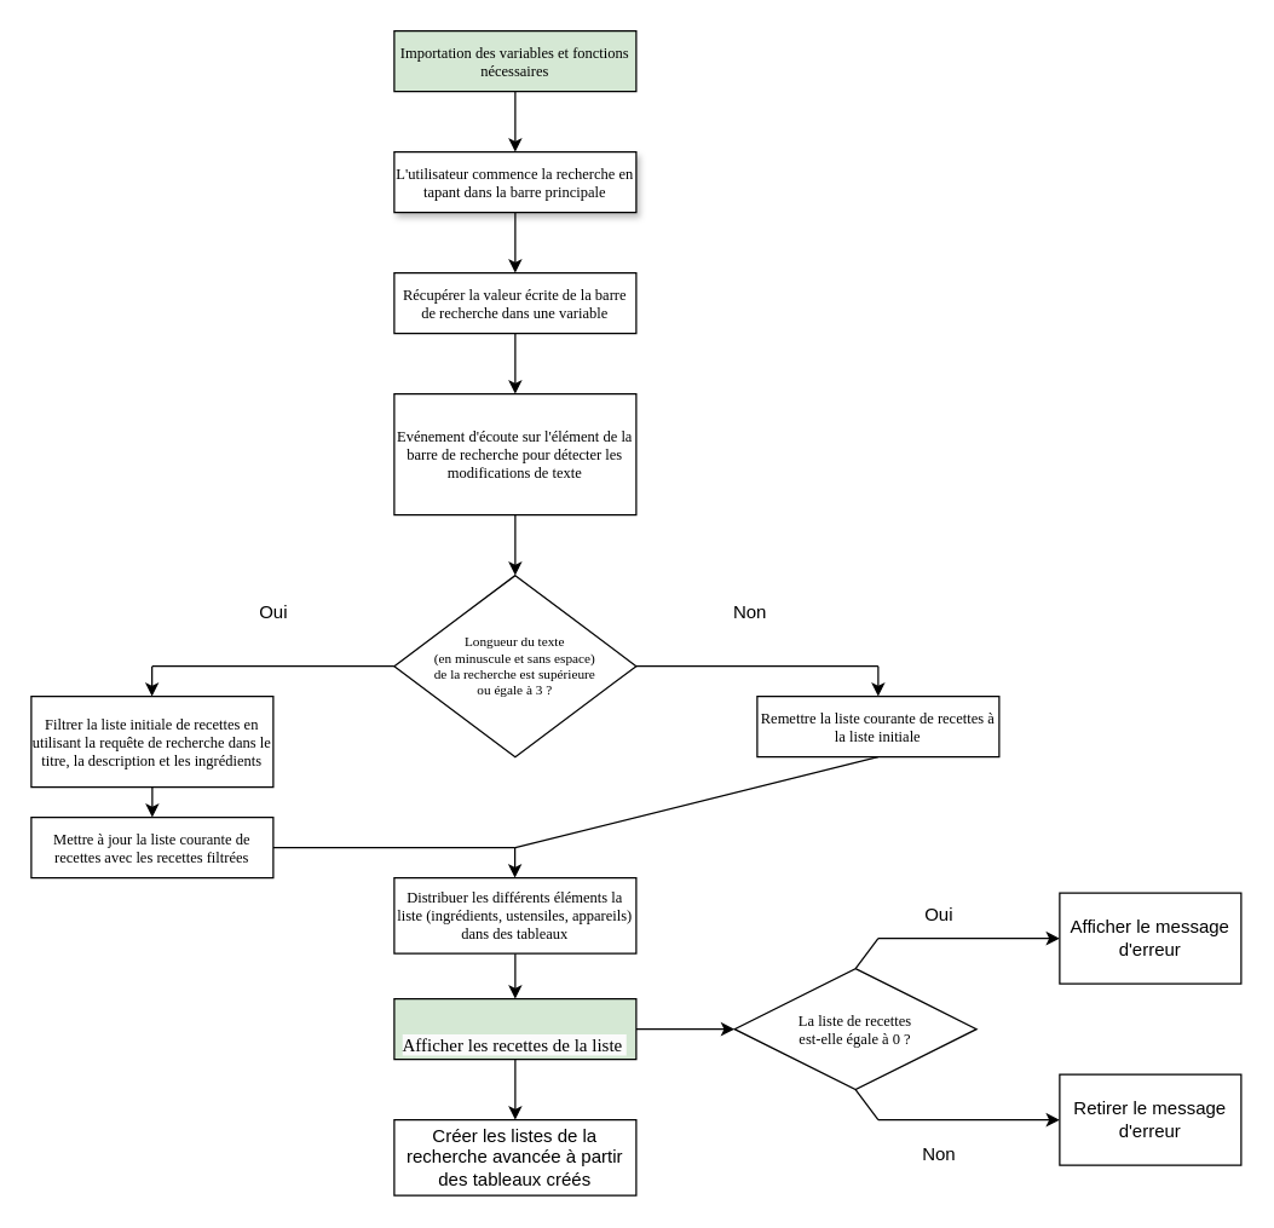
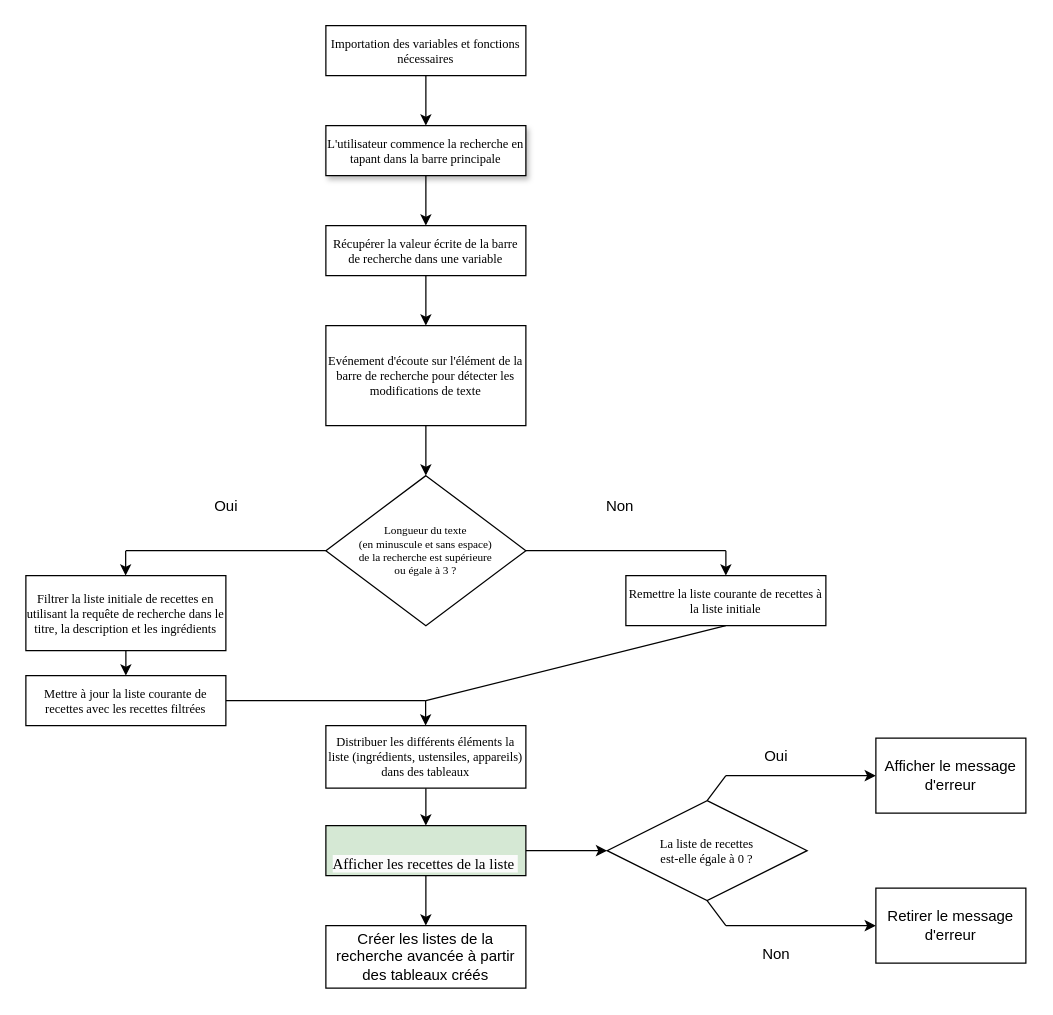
  <mxCell id="0" />
  <mxCell id="1" parent="0" />
  <mxCell id="2" style="edgeStyle=none;rounded=0;orthogonalLoop=1;jettySize=auto;html=1;exitX=0.5;exitY=1;exitDx=0;exitDy=0;entryX=0.5;entryY=0;entryDx=0;entryDy=0;" edge="1" parent="1" source="3" target="5"><mxGeometry relative="1" as="geometry" /></mxCell>
  <mxCell id="3" value="L'utilisateur commence la recherche en tapant dans la barre principale" style="rounded=0;whiteSpace=wrap;html=1;shadow=1;labelBackgroundColor=none;strokeWidth=1;fontFamily=Verdana;fontSize=10;align=center;" parent="1" vertex="1"><mxGeometry x="260" y="100" width="160" height="40" as="geometry" /></mxCell>
  <mxCell id="4" style="edgeStyle=none;rounded=0;orthogonalLoop=1;jettySize=auto;html=1;exitX=0.5;exitY=1;exitDx=0;exitDy=0;entryX=0.5;entryY=0;entryDx=0;entryDy=0;" edge="1" parent="1" source="5" target="10"><mxGeometry relative="1" as="geometry" /></mxCell>
  <mxCell id="5" value="Récupérer la valeur écrite de la barre de recherche dans une variable" style="rounded=0;whiteSpace=wrap;html=1;fontSize=10;fontFamily=Verdana;" vertex="1" parent="1"><mxGeometry x="260" y="180" width="160" height="40" as="geometry" /></mxCell>
  <mxCell id="6" style="edgeStyle=none;rounded=0;orthogonalLoop=1;jettySize=auto;html=1;exitX=0;exitY=0.5;exitDx=0;exitDy=0;endArrow=none;endFill=0;" edge="1" parent="1" source="8"><mxGeometry relative="1" as="geometry"><mxPoint x="100" y="440" as="targetPoint" /></mxGeometry></mxCell>
  <mxCell id="7" style="edgeStyle=none;rounded=0;orthogonalLoop=1;jettySize=auto;html=1;exitX=1;exitY=0.5;exitDx=0;exitDy=0;endArrow=none;endFill=0;" edge="1" parent="1" source="8"><mxGeometry relative="1" as="geometry"><mxPoint x="580" y="440" as="targetPoint" /></mxGeometry></mxCell>
  <mxCell id="8" value="Longueur du texte &lt;br&gt;(en minuscule et sans espace)&lt;br style=&quot;font-size: 9px;&quot;&gt;de la recherche est supérieure &lt;br style=&quot;font-size: 9px;&quot;&gt;ou égale à 3 ?" style="rhombus;whiteSpace=wrap;html=1;fontSize=9;horizontal=1;fontFamily=Verdana;" vertex="1" parent="1"><mxGeometry x="260" y="380" width="160" height="120" as="geometry" /></mxCell>
  <mxCell id="9" style="edgeStyle=none;rounded=0;orthogonalLoop=1;jettySize=auto;html=1;exitX=0.5;exitY=1;exitDx=0;exitDy=0;entryX=0.5;entryY=0;entryDx=0;entryDy=0;" edge="1" parent="1" source="10" target="8"><mxGeometry relative="1" as="geometry" /></mxCell>
  <mxCell id="10" value="Evénement d'écoute sur l'élément de la barre de recherche pour détecter les modifications de texte" style="rounded=0;whiteSpace=wrap;html=1;fontSize=10;fontFamily=Verdana;" vertex="1" parent="1"><mxGeometry x="260" y="260" width="160" height="80" as="geometry" /></mxCell>
  <mxCell id="11" value="Oui" style="text;html=1;align=center;verticalAlign=middle;resizable=0;points=[];autosize=1;strokeColor=none;fillColor=none;" vertex="1" parent="1"><mxGeometry x="160" y="390" width="40" height="30" as="geometry" /></mxCell>
  <mxCell id="12" value="Non" style="text;html=1;align=center;verticalAlign=middle;resizable=0;points=[];autosize=1;strokeColor=none;fillColor=none;" vertex="1" parent="1"><mxGeometry x="470" y="390" width="50" height="30" as="geometry" /></mxCell>
  <mxCell id="13" style="edgeStyle=none;rounded=0;orthogonalLoop=1;jettySize=auto;html=1;exitX=0.5;exitY=1;exitDx=0;exitDy=0;entryX=0.5;entryY=0;entryDx=0;entryDy=0;" edge="1" parent="1" source="14" target="3"><mxGeometry relative="1" as="geometry" /></mxCell>
- <mxCell id="14" value="Importation des variables et fonctions nécessaires" style="rounded=0;whiteSpace=wrap;html=1;fontSize=10;fontFamily=Verdana;fillColor=#d5e8d4;" vertex="1" parent="1"><mxGeometry x="260" width="160" height="40" as="geometry" y="20" /></mxCell>
+ <mxCell id="14" value="Importation des variables et fonctions nécessaires" style="rounded=0;whiteSpace=wrap;html=1;fontSize=10;fontFamily=Verdana;" vertex="1" parent="1"><mxGeometry x="260" width="160" height="40" as="geometry" y="20" /></mxCell>
  <mxCell id="15" style="edgeStyle=none;rounded=0;orthogonalLoop=1;jettySize=auto;html=1;exitX=0.5;exitY=1;exitDx=0;exitDy=0;endArrow=none;endFill=0;" edge="1" parent="1" source="16"><mxGeometry relative="1" as="geometry"><mxPoint x="340" y="560" as="targetPoint" /></mxGeometry></mxCell>
  <mxCell id="16" value="Remettre la liste courante de recettes à la liste initiale" style="rounded=0;whiteSpace=wrap;html=1;fontFamily=Verdana;fontSize=10;" vertex="1" parent="1"><mxGeometry x="500" y="460" width="160" height="40" as="geometry" /></mxCell>
  <mxCell id="17" style="edgeStyle=none;rounded=0;orthogonalLoop=1;jettySize=auto;html=1;exitX=0.5;exitY=1;exitDx=0;exitDy=0;entryX=0.5;entryY=0;entryDx=0;entryDy=0;" edge="1" parent="1" source="18" target="20"><mxGeometry relative="1" as="geometry" /></mxCell>
  <mxCell id="18" value="Filtrer la liste initiale de recettes en utilisant la requête de recherche dans le titre, la description et les ingrédients" style="rounded=0;whiteSpace=wrap;html=1;fontSize=10;fontFamily=Verdana;" vertex="1" parent="1"><mxGeometry x="20" y="460" width="160" height="60" as="geometry" /></mxCell>
  <mxCell id="19" style="edgeStyle=none;rounded=0;orthogonalLoop=1;jettySize=auto;html=1;exitX=1;exitY=0.5;exitDx=0;exitDy=0;endArrow=none;endFill=0;" edge="1" parent="1" source="20"><mxGeometry relative="1" as="geometry"><mxPoint x="340" y="560" as="targetPoint" /></mxGeometry></mxCell>
  <mxCell id="20" value="Mettre à jour la liste courante de recettes avec les recettes filtrées" style="rounded=0;whiteSpace=wrap;html=1;fontSize=10;fontFamily=Verdana;" vertex="1" parent="1"><mxGeometry x="20" y="540" width="160" height="40" as="geometry" /></mxCell>
  <mxCell id="21" style="edgeStyle=none;rounded=0;orthogonalLoop=1;jettySize=auto;html=1;exitX=0.5;exitY=1;exitDx=0;exitDy=0;entryX=0.5;entryY=0;entryDx=0;entryDy=0;" edge="1" parent="1" source="23" target="24"><mxGeometry relative="1" as="geometry" /></mxCell>
  <mxCell id="22" style="edgeStyle=none;rounded=0;orthogonalLoop=1;jettySize=auto;html=1;exitX=1;exitY=0.5;exitDx=0;exitDy=0;entryX=0;entryY=0.5;entryDx=0;entryDy=0;" edge="1" parent="1" source="23" target="29"><mxGeometry relative="1" as="geometry" /></mxCell>
  <mxCell id="23" value="&lt;br style=&quot;font-size: 12px;&quot;&gt;&lt;span style=&quot;color: rgb(0, 0, 0); font-size: 12px; font-style: normal; font-variant-ligatures: normal; font-variant-caps: normal; font-weight: 400; letter-spacing: normal; orphans: 2; text-align: center; text-indent: 0px; text-transform: none; widows: 2; word-spacing: 0px; -webkit-text-stroke-width: 0px; background-color: rgb(251, 251, 251); text-decoration-thickness: initial; text-decoration-style: initial; text-decoration-color: initial; float: none; display: inline !important;&quot;&gt;Afficher les recettes de la liste&amp;nbsp;&lt;/span&gt;&lt;br style=&quot;font-size: 12px;&quot;&gt;" style="rounded=0;whiteSpace=wrap;html=1;fontFamily=Verdana;fontSize=12;verticalAlign=bottom;fillColor=#d5e8d4;" vertex="1" parent="1"><mxGeometry x="260" y="660" width="160" height="40" as="geometry" /></mxCell>
  <mxCell id="24" value="Créer les listes de la recherche avancée à partir des tableaux créés" style="rounded=0;whiteSpace=wrap;html=1;" vertex="1" parent="1"><mxGeometry x="260" y="740" width="160" height="50" as="geometry" /></mxCell>
  <mxCell id="25" style="edgeStyle=none;rounded=0;orthogonalLoop=1;jettySize=auto;html=1;exitX=0.5;exitY=1;exitDx=0;exitDy=0;entryX=0.5;entryY=0;entryDx=0;entryDy=0;" edge="1" parent="1" source="26" target="23"><mxGeometry relative="1" as="geometry" /></mxCell>
  <mxCell id="26" value="Distribuer les différents éléments la liste (ingrédients, ustensiles, appareils) dans des tableaux" style="rounded=0;whiteSpace=wrap;html=1;fontSize=10;fontFamily=Verdana;verticalAlign=middle;align=center;" vertex="1" parent="1"><mxGeometry x="260" y="580" width="160" height="50" as="geometry" /></mxCell>
  <mxCell id="27" style="edgeStyle=none;rounded=0;orthogonalLoop=1;jettySize=auto;html=1;exitX=0.5;exitY=0;exitDx=0;exitDy=0;endArrow=none;endFill=0;" edge="1" parent="1" source="29"><mxGeometry relative="1" as="geometry"><mxPoint x="580" y="620" as="targetPoint" /></mxGeometry></mxCell>
  <mxCell id="28" style="edgeStyle=none;rounded=0;orthogonalLoop=1;jettySize=auto;html=1;exitX=0.5;exitY=1;exitDx=0;exitDy=0;endArrow=none;endFill=0;" edge="1" parent="1" source="29"><mxGeometry relative="1" as="geometry"><mxPoint x="580" y="740" as="targetPoint" /></mxGeometry></mxCell>
  <mxCell id="29" value="La liste de recettes &lt;br&gt;est-elle égale à 0 ?" style="rhombus;whiteSpace=wrap;html=1;fontSize=10;fontFamily=Verdana;" vertex="1" parent="1"><mxGeometry x="485" y="640" width="160" height="80" as="geometry" /></mxCell>
  <mxCell id="30" value="" style="endArrow=classic;html=1;rounded=0;" edge="1" parent="1"><mxGeometry width="50" height="50" relative="1" as="geometry"><mxPoint x="99.83" y="440" as="sourcePoint" /><mxPoint x="99.83" y="460" as="targetPoint" /></mxGeometry></mxCell>
  <mxCell id="31" value="" style="endArrow=classic;html=1;rounded=0;" edge="1" parent="1"><mxGeometry width="50" height="50" relative="1" as="geometry"><mxPoint x="580" y="440" as="sourcePoint" /><mxPoint x="580" y="460" as="targetPoint" /></mxGeometry></mxCell>
  <mxCell id="32" value="" style="endArrow=classic;html=1;rounded=0;" edge="1" parent="1"><mxGeometry width="50" height="50" relative="1" as="geometry"><mxPoint x="339.8" y="560" as="sourcePoint" /><mxPoint x="339.8" y="580" as="targetPoint" /><Array as="points"><mxPoint x="339.8" y="570" /></Array></mxGeometry></mxCell>
  <mxCell id="33" value="" style="endArrow=classic;html=1;rounded=0;" edge="1" parent="1"><mxGeometry width="50" height="50" relative="1" as="geometry"><mxPoint x="580" y="620" as="sourcePoint" /><mxPoint x="700" y="620" as="targetPoint" /></mxGeometry></mxCell>
  <mxCell id="34" value="" style="endArrow=classic;html=1;rounded=0;" edge="1" parent="1"><mxGeometry width="50" height="50" relative="1" as="geometry"><mxPoint x="580" y="740" as="sourcePoint" /><mxPoint x="700" y="740" as="targetPoint" /></mxGeometry></mxCell>
  <mxCell id="35" value="Oui" style="text;html=1;align=center;verticalAlign=middle;resizable=0;points=[];autosize=1;strokeColor=none;fillColor=none;" vertex="1" parent="1"><mxGeometry x="600" y="590" width="40" height="30" as="geometry" /></mxCell>
  <mxCell id="36" value="Non" style="text;html=1;align=center;verticalAlign=middle;resizable=0;points=[];autosize=1;strokeColor=none;fillColor=none;" vertex="1" parent="1"><mxGeometry x="595" y="748" width="50" height="30" as="geometry" /></mxCell>
  <mxCell id="37" value="Afficher le message d'erreur" style="rounded=0;whiteSpace=wrap;html=1;" vertex="1" parent="1"><mxGeometry x="700" y="590" width="120" height="60" as="geometry" /></mxCell>
  <mxCell id="38" value="Retirer le message d'erreur" style="rounded=0;whiteSpace=wrap;html=1;" vertex="1" parent="1"><mxGeometry x="700" y="710" width="120" height="60" as="geometry" /></mxCell>
